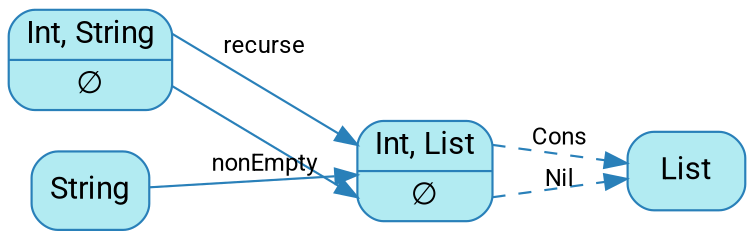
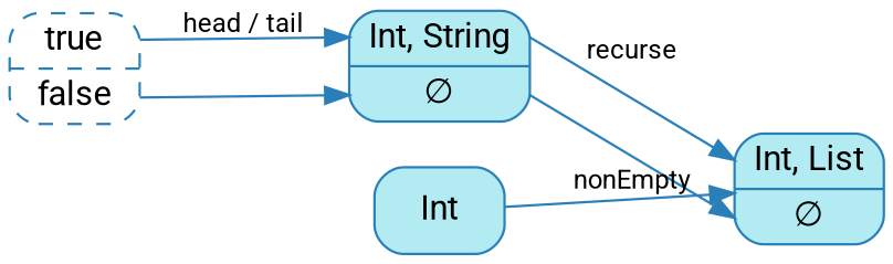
  digraph {
    rankdir=LR
    splines=false
    node [color="#2980B9" fillcolor="#b2ebf2" fontcolor="#000000" fontname="Segoe UI,Roboto,Helvetica,Arial,sans-serif" shape=record style="rounded,filled"]
    edge [color="#2980B9" fontcolor="#000000" fontname="Segoe UI,Roboto,Helvetica,Arial,sans-serif" fontsize=11 tailport=cons]
    n1 [label="<cons> Int, List| <nil> ∅"]
-   List [shape=rectangle]
    n3 [label="<cons> Int, String| <nil> ∅"]
-   String [shape=rectangle]
-   n1 -> List [label=Cons style=dashed]
-   n1 -> List [label=Nil style=dashed tailport=nil]
+   n4 [label="<true> true|<false> false" style="dashed,rounded"]
+   String [shape=rectangle label=Int]
    n3 -> n1 [headport=cons label=recurse]
    n3 -> n1 [headport=nil tailport=nil]
+   n4 -> n3 [headport=cons label="head / tail" tailport=true]
+   n4 -> n3 [headport=nil tailport=false]
    String -> n1 [label=nonEmpty]
  }
